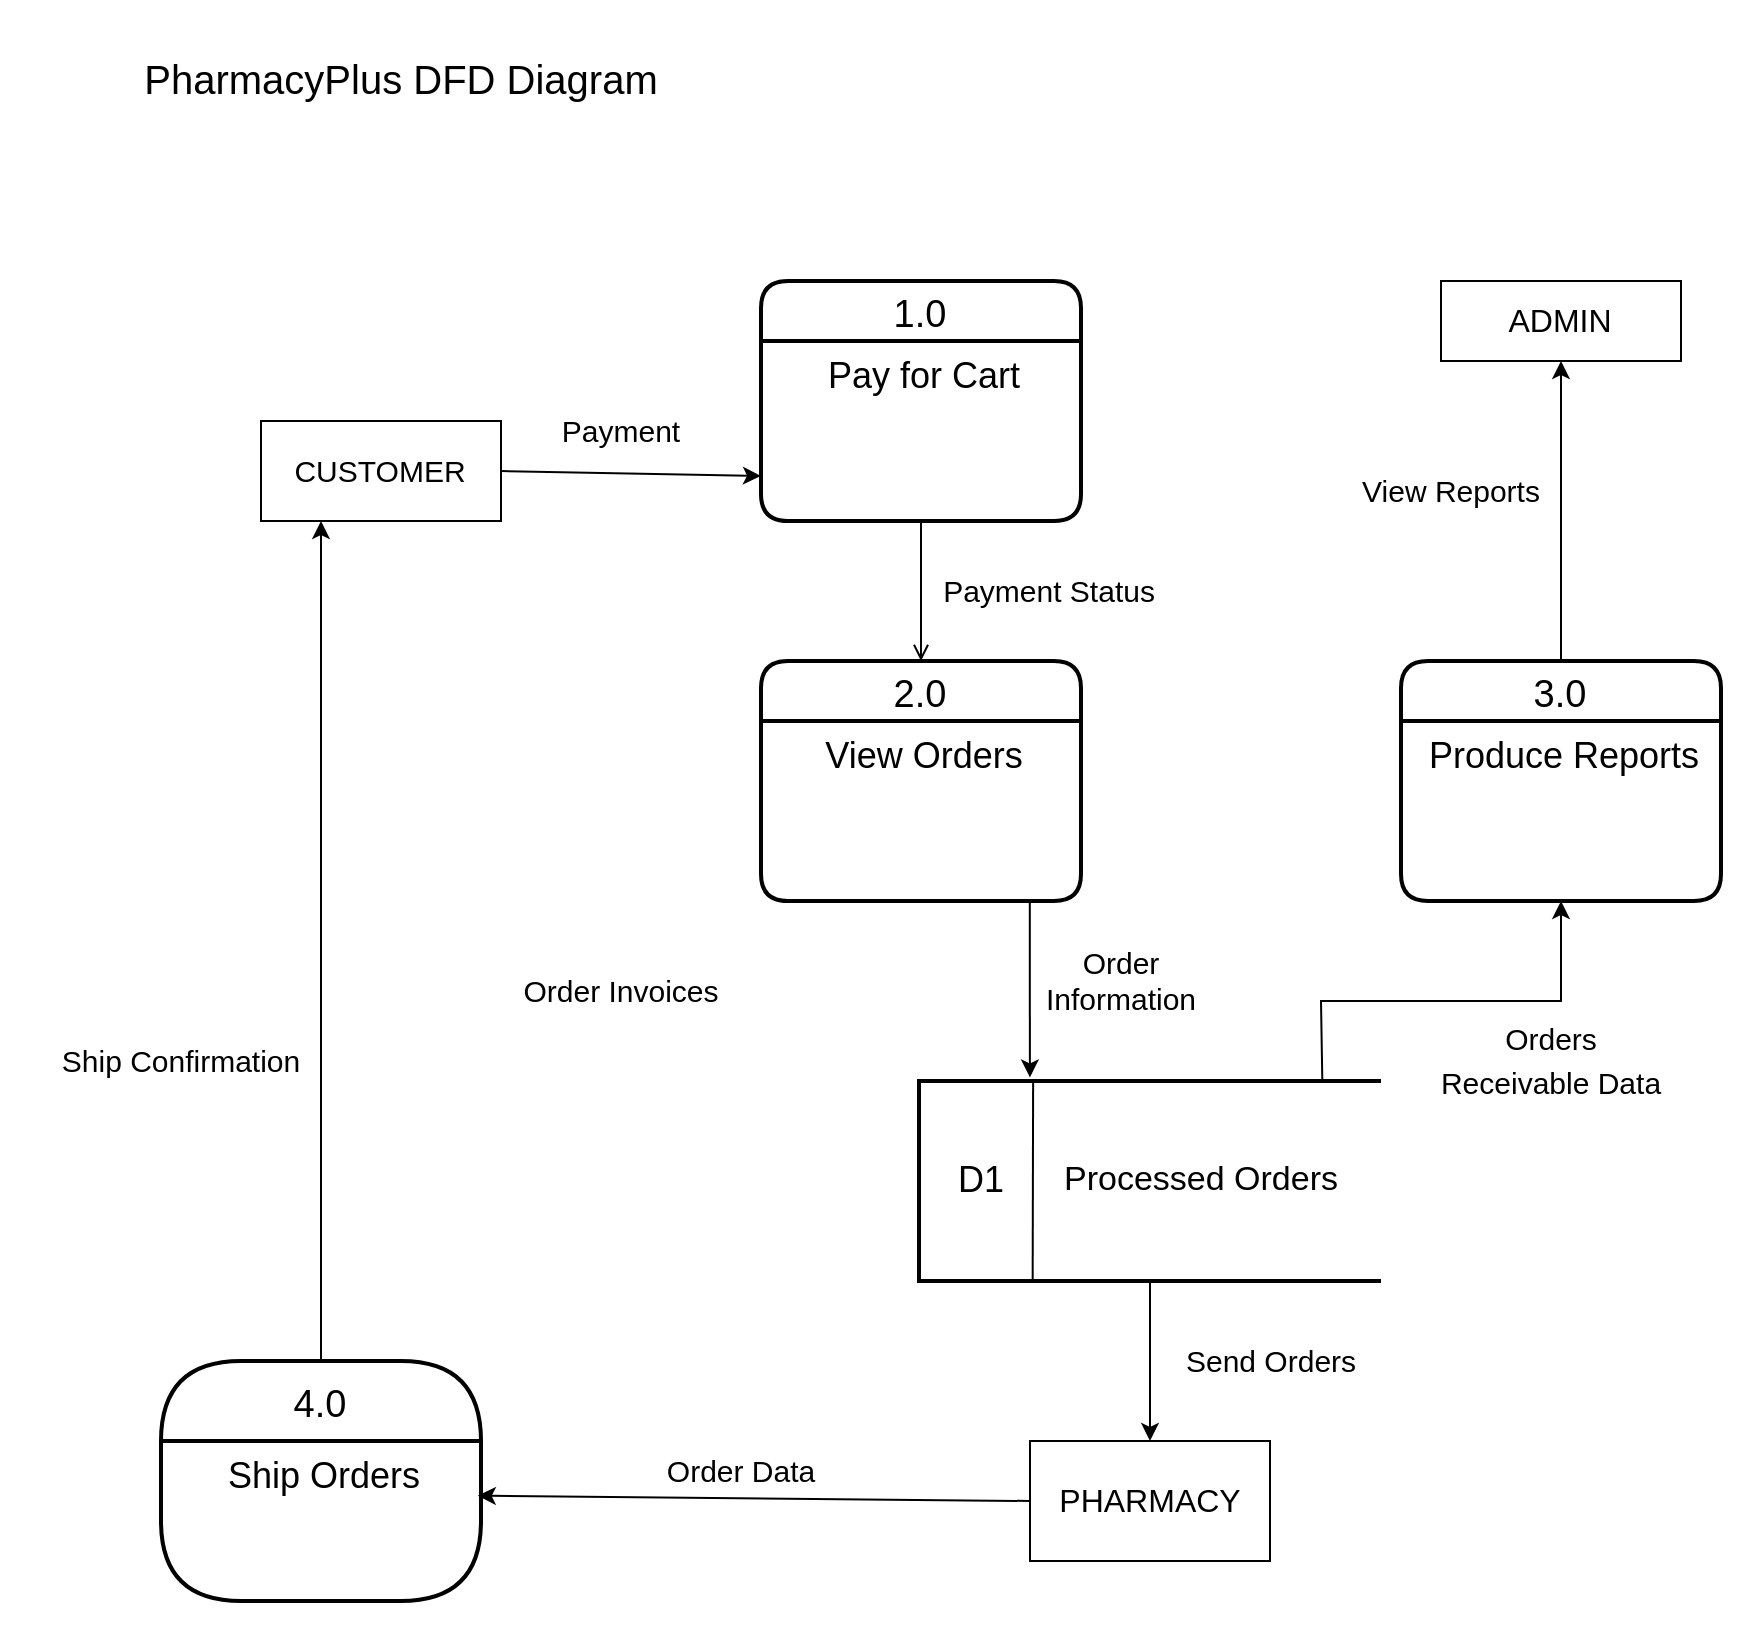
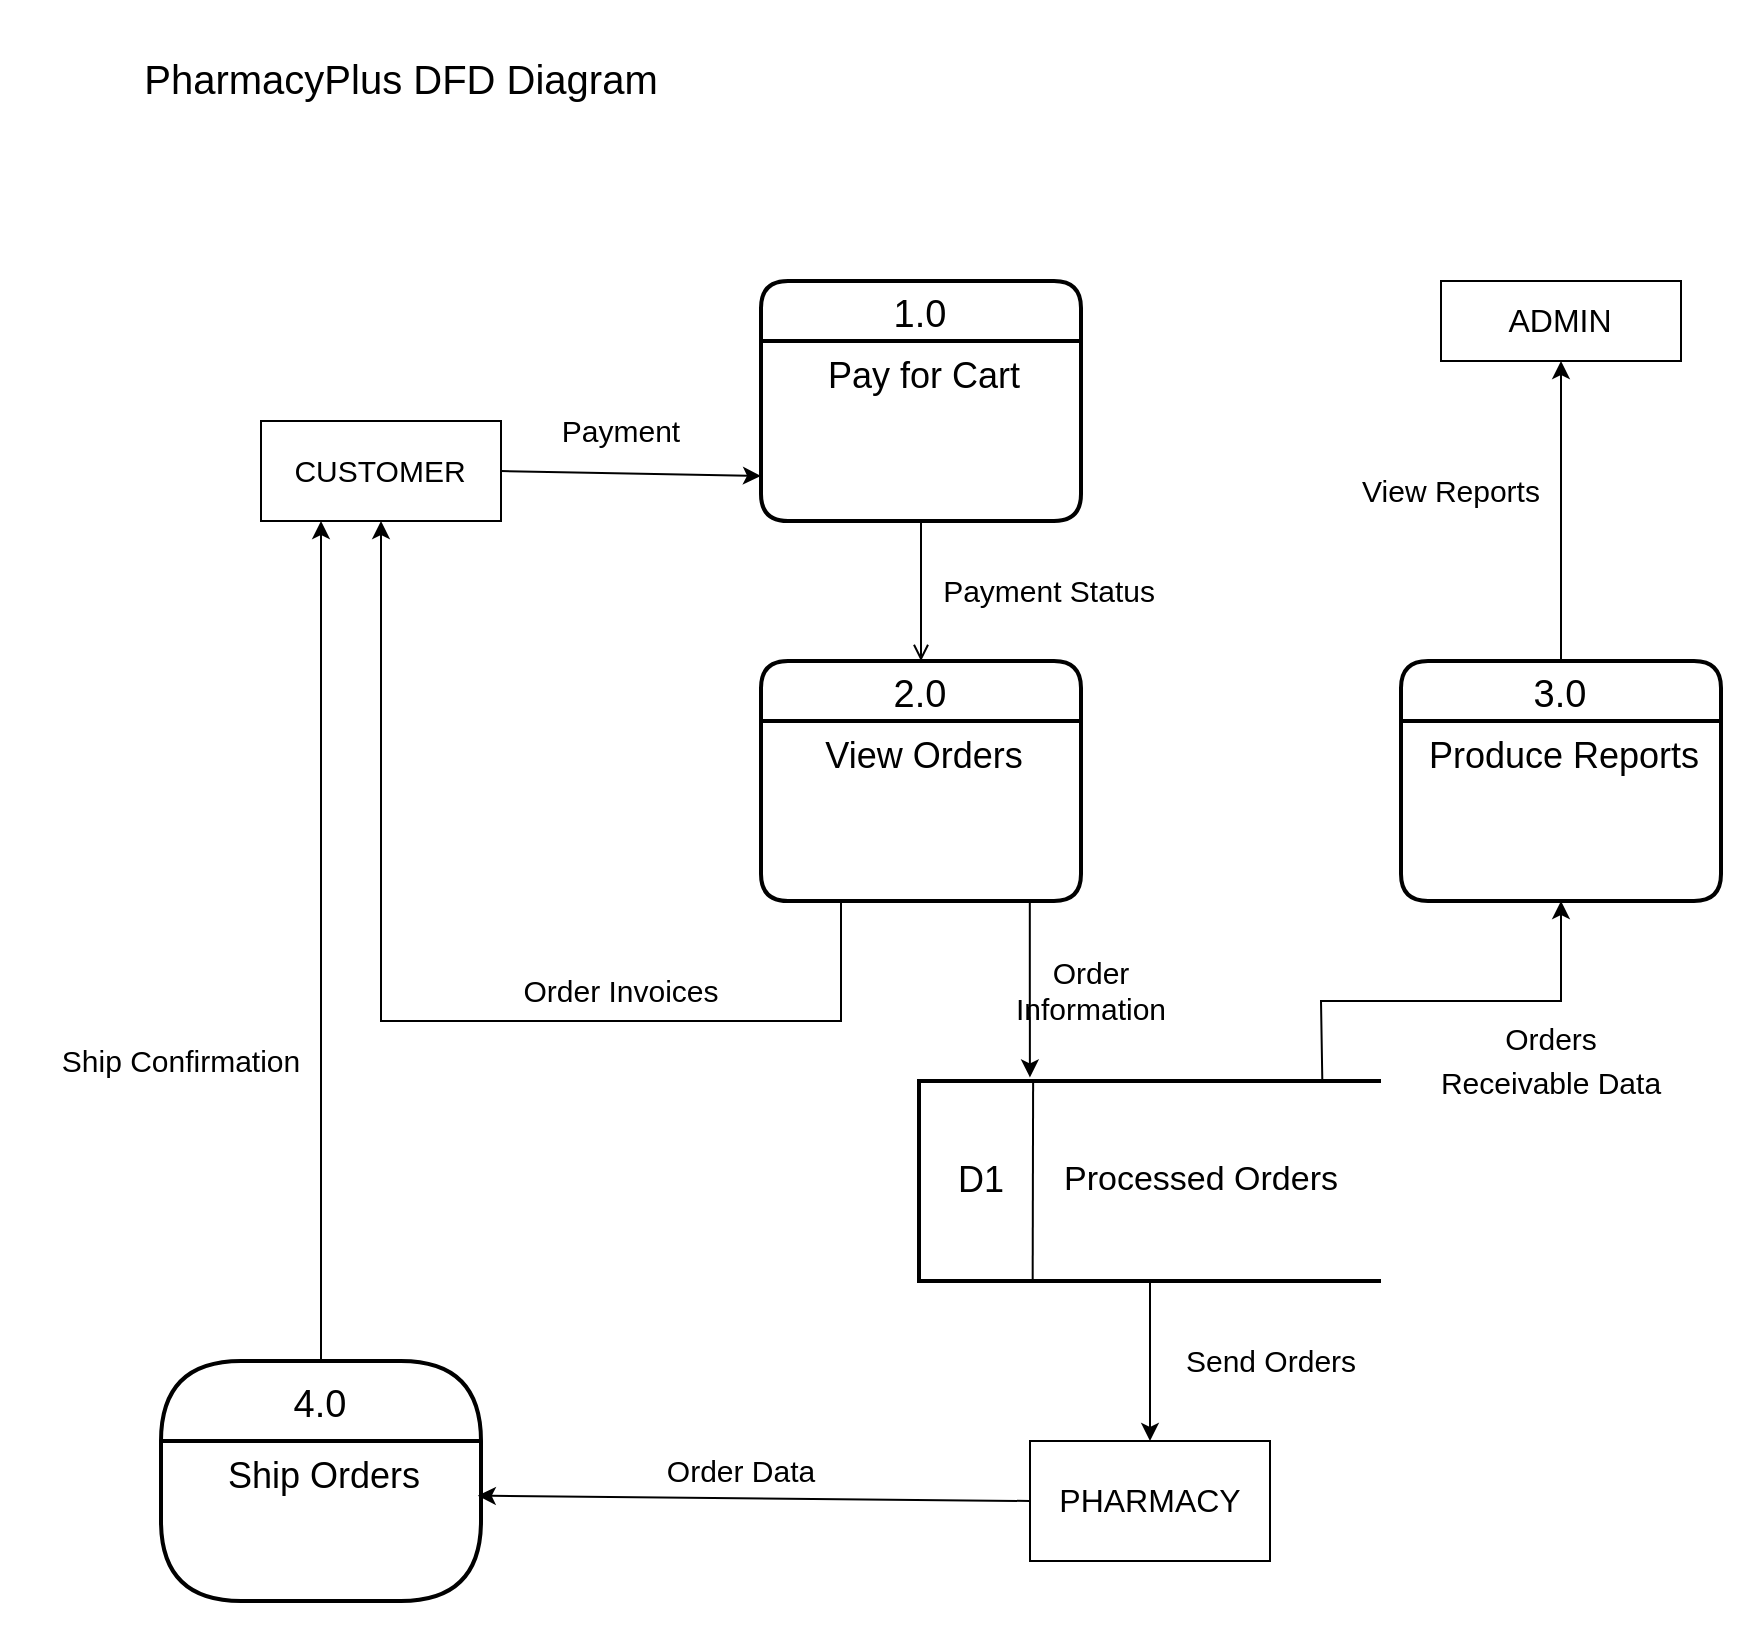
  <mxCell id="0" />
  <mxCell id="1" parent="0" />
  <mxCell id="2" value="&lt;font style=&quot;font-size: 15px;&quot;&gt;CUSTOMER&lt;/font&gt;" style="rounded=0;whiteSpace=wrap;html=1;" vertex="1" parent="1"><mxGeometry x="130" y="210" width="120" height="50" as="geometry" /></mxCell>
  <mxCell id="3" value="2.0" style="swimlane;childLayout=stackLayout;horizontal=1;startSize=30;horizontalStack=0;rounded=1;fontSize=19;fontStyle=0;strokeWidth=2;resizeParent=0;resizeLast=1;shadow=0;dashed=0;align=center;" vertex="1" parent="1"><mxGeometry x="380" y="330" width="160" height="120" as="geometry" /></mxCell>
  <mxCell id="4" value="View Orders" style="align=center;strokeColor=none;fillColor=none;spacingLeft=4;fontSize=18;verticalAlign=top;resizable=0;rotatable=0;part=1;" vertex="1" parent="3"><mxGeometry y="30" width="160" height="90" as="geometry" /></mxCell>
+ <mxCell id="5" value="" style="endArrow=classic;html=1;rounded=0;exitX=0.25;exitY=1;exitDx=0;exitDy=0;entryX=0.5;entryY=1;entryDx=0;entryDy=0;" edge="1" parent="1" source="4" target="2"><mxGeometry width="50" height="50" relative="1" as="geometry"><mxPoint x="460" y="440" as="sourcePoint" /><mxPoint x="510" y="390" as="targetPoint" /><Array as="points"><mxPoint x="420" y="510" /><mxPoint x="190" y="510" /></Array></mxGeometry></mxCell>
  <mxCell id="6" value="&lt;font style=&quot;font-size: 15px;&quot;&gt;Payment&lt;/font&gt;" style="text;html=1;align=center;verticalAlign=middle;resizable=0;points=[];autosize=1;strokeColor=none;fillColor=none;" vertex="1" parent="1"><mxGeometry x="270" y="200" width="80" height="30" as="geometry" /></mxCell>
  <mxCell id="7" value="&lt;font style=&quot;font-size: 15px;&quot;&gt;Order Invoices&lt;/font&gt;" style="text;html=1;align=center;verticalAlign=middle;resizable=0;points=[];autosize=1;strokeColor=none;fillColor=none;" vertex="1" parent="1"><mxGeometry x="250" y="480" width="120" height="30" as="geometry" /></mxCell>
  <mxCell id="8" value="&lt;font style=&quot;font-size: 16px;&quot;&gt;ADMIN&lt;/font&gt;" style="rounded=0;whiteSpace=wrap;html=1;" vertex="1" parent="1"><mxGeometry x="720" y="140" width="120" height="40" as="geometry" /></mxCell>
  <mxCell id="9" value="" style="endArrow=classic;html=1;rounded=0;exitX=0.84;exitY=1;exitDx=0;exitDy=0;entryX=0.24;entryY=-0.018;entryDx=0;entryDy=0;entryPerimeter=0;exitPerimeter=0;" edge="1" parent="1" source="4" target="10"><mxGeometry width="50" height="50" relative="1" as="geometry"><mxPoint x="440" y="400" as="sourcePoint" /><mxPoint x="473.2" y="500" as="targetPoint" /></mxGeometry></mxCell>
  <mxCell id="10" value="" style="strokeWidth=2;html=1;shape=mxgraph.flowchart.annotation_1;align=left;pointerEvents=1;" vertex="1" parent="1"><mxGeometry x="459" y="540" width="231" height="100" as="geometry" /></mxCell>
  <mxCell id="11" value="" style="endArrow=none;html=1;rounded=0;exitX=0.246;exitY=1.007;exitDx=0;exitDy=0;exitPerimeter=0;entryX=0.247;entryY=0;entryDx=0;entryDy=0;entryPerimeter=0;" edge="1" parent="1" source="10" target="10"><mxGeometry width="50" height="50" relative="1" as="geometry"><mxPoint x="440" y="460" as="sourcePoint" /><mxPoint x="490" y="410" as="targetPoint" /></mxGeometry></mxCell>
  <mxCell id="12" value="&lt;font style=&quot;font-size: 18px;&quot;&gt;D1&lt;/font&gt;" style="text;html=1;align=center;verticalAlign=middle;resizable=0;points=[];autosize=1;strokeColor=none;fillColor=none;" vertex="1" parent="1"><mxGeometry x="465" y="570" width="50" height="40" as="geometry" /></mxCell>
- <mxCell id="13" value="&lt;font style=&quot;font-size: 15px;&quot;&gt;Order &lt;br&gt;Information&lt;/font&gt;" style="text;html=1;align=center;verticalAlign=middle;resizable=0;points=[];autosize=1;strokeColor=none;fillColor=none;" vertex="1" parent="1"><mxGeometry x="510" y="465" width="100" height="50" as="geometry" /></mxCell>
+ <mxCell id="13" value="&lt;font style=&quot;font-size: 15px;&quot;&gt;Order &lt;br&gt;Information&lt;/font&gt;" style="text;html=1;align=center;verticalAlign=middle;resizable=0;points=[];autosize=1;strokeColor=none;fillColor=none;" vertex="1" parent="1"><mxGeometry x="495" y="470" width="100" height="50" as="geometry" /></mxCell>
  <mxCell id="14" value="&lt;font style=&quot;font-size: 17px;&quot;&gt;Processed Orders&lt;/font&gt;" style="text;html=1;align=center;verticalAlign=middle;resizable=0;points=[];autosize=1;strokeColor=none;fillColor=none;" vertex="1" parent="1"><mxGeometry x="520" y="575" width="160" height="30" as="geometry" /></mxCell>
  <mxCell id="15" value="3.0" style="swimlane;childLayout=stackLayout;horizontal=1;startSize=30;horizontalStack=0;rounded=1;fontSize=19;fontStyle=0;strokeWidth=2;resizeParent=0;resizeLast=1;shadow=0;dashed=0;align=center;" vertex="1" parent="1"><mxGeometry x="700" y="330" width="160" height="120" as="geometry" /></mxCell>
  <mxCell id="16" value="Produce Reports" style="align=center;strokeColor=none;fillColor=none;spacingLeft=4;fontSize=18;verticalAlign=top;resizable=0;rotatable=0;part=1;" vertex="1" parent="15"><mxGeometry y="30" width="160" height="90" as="geometry" /></mxCell>
  <mxCell id="17" value="" style="endArrow=classic;html=1;rounded=0;exitX=0.873;exitY=-0.003;exitDx=0;exitDy=0;exitPerimeter=0;entryX=0.5;entryY=1;entryDx=0;entryDy=0;" edge="1" parent="1" source="10" target="16"><mxGeometry width="50" height="50" relative="1" as="geometry"><mxPoint x="520" y="450" as="sourcePoint" /><mxPoint x="570" y="400" as="targetPoint" /><Array as="points"><mxPoint x="660" y="500" /><mxPoint x="780" y="500" /></Array></mxGeometry></mxCell>
  <mxCell id="18" value="" style="endArrow=classic;html=1;rounded=0;exitX=0.5;exitY=0;exitDx=0;exitDy=0;entryX=0.5;entryY=1;entryDx=0;entryDy=0;" edge="1" parent="1" source="15" target="8"><mxGeometry width="50" height="50" relative="1" as="geometry"><mxPoint x="460" y="370" as="sourcePoint" /><mxPoint x="510" y="320" as="targetPoint" /></mxGeometry></mxCell>
  <mxCell id="19" value="&lt;font style=&quot;font-size: 15px;&quot;&gt;View Reports&lt;/font&gt;" style="text;html=1;align=center;verticalAlign=middle;resizable=0;points=[];autosize=1;strokeColor=none;fillColor=none;" vertex="1" parent="1"><mxGeometry x="670" y="230" width="110" height="30" as="geometry" /></mxCell>
  <mxCell id="20" value="&lt;font style=&quot;font-size: 16px;&quot;&gt;PHARMACY&lt;/font&gt;" style="rounded=0;whiteSpace=wrap;html=1;" vertex="1" parent="1"><mxGeometry x="514.5" y="720" width="120" height="60" as="geometry" /></mxCell>
  <mxCell id="21" value="" style="endArrow=classic;html=1;rounded=0;exitX=0.5;exitY=1;exitDx=0;exitDy=0;exitPerimeter=0;entryX=0.5;entryY=0;entryDx=0;entryDy=0;" edge="1" parent="1" source="10" target="20"><mxGeometry width="50" height="50" relative="1" as="geometry"><mxPoint x="350" y="700" as="sourcePoint" /><mxPoint x="400" y="650" as="targetPoint" /></mxGeometry></mxCell>
  <mxCell id="22" value="4.0" style="swimlane;childLayout=stackLayout;horizontal=1;startSize=40;horizontalStack=0;rounded=1;fontSize=19;fontStyle=0;strokeWidth=2;resizeParent=0;resizeLast=1;shadow=0;dashed=0;align=center;fillColor=#FFFFFF;arcSize=50;" vertex="1" parent="1"><mxGeometry x="80" y="680" width="160" height="120" as="geometry" /></mxCell>
  <mxCell id="23" value="Ship Orders" style="align=center;strokeColor=none;fillColor=none;spacingLeft=4;fontSize=18;verticalAlign=top;resizable=0;rotatable=0;part=1;" vertex="1" parent="22"><mxGeometry y="40" width="160" height="80" as="geometry" /></mxCell>
  <mxCell id="24" value="" style="endArrow=classic;html=1;rounded=0;exitX=0;exitY=0.5;exitDx=0;exitDy=0;entryX=0.99;entryY=0.342;entryDx=0;entryDy=0;entryPerimeter=0;" edge="1" parent="1" source="20" target="23"><mxGeometry width="50" height="50" relative="1" as="geometry"><mxPoint x="300" y="740" as="sourcePoint" /><mxPoint x="320" y="730" as="targetPoint" /></mxGeometry></mxCell>
  <mxCell id="25" value="" style="endArrow=classic;html=1;rounded=0;exitX=0.5;exitY=0;exitDx=0;exitDy=0;entryX=0.25;entryY=1;entryDx=0;entryDy=0;" edge="1" parent="1" source="22" target="2"><mxGeometry width="50" height="50" relative="1" as="geometry"><mxPoint x="170" y="620" as="sourcePoint" /><mxPoint x="220" y="570" as="targetPoint" /></mxGeometry></mxCell>
  <mxCell id="26" value="&lt;font style=&quot;font-size: 15px;&quot;&gt;Send Orders&lt;/font&gt;" style="text;html=1;align=center;verticalAlign=middle;resizable=0;points=[];autosize=1;strokeColor=none;fillColor=none;" vertex="1" parent="1"><mxGeometry x="580" y="665" width="110" height="30" as="geometry" /></mxCell>
  <mxCell id="27" value="&lt;font style=&quot;font-size: 15px;&quot;&gt;Order Data&lt;/font&gt;" style="text;html=1;align=center;verticalAlign=middle;resizable=0;points=[];autosize=1;strokeColor=none;fillColor=none;" vertex="1" parent="1"><mxGeometry x="320" y="720" width="100" height="30" as="geometry" /></mxCell>
  <mxCell id="28" value="&lt;font style=&quot;font-size: 15px;&quot;&gt;Ship Confirmation&lt;/font&gt;" style="text;html=1;align=center;verticalAlign=middle;resizable=0;points=[];autosize=1;strokeColor=none;fillColor=none;" vertex="1" parent="1"><mxGeometry x="20" y="515" width="140" height="30" as="geometry" /></mxCell>
  <mxCell id="29" value="1.0" style="swimlane;childLayout=stackLayout;horizontal=1;startSize=30;horizontalStack=0;rounded=1;fontSize=19;fontStyle=0;strokeWidth=2;resizeParent=0;resizeLast=1;shadow=0;dashed=0;align=center;" vertex="1" parent="1"><mxGeometry x="380" y="140" width="160" height="120" as="geometry" /></mxCell>
  <mxCell id="30" value="Pay for Cart" style="align=center;strokeColor=none;fillColor=none;spacingLeft=4;fontSize=18;verticalAlign=top;resizable=0;rotatable=0;part=1;" vertex="1" parent="29"><mxGeometry y="30" width="160" height="90" as="geometry" /></mxCell>
  <mxCell id="31" value="" style="endArrow=open;html=1;rounded=0;exitX=0.5;exitY=1;exitDx=0;exitDy=0;entryX=0.5;entryY=0;entryDx=0;entryDy=0;" edge="1" parent="1" source="30" target="3"><mxGeometry width="50" height="50" relative="1" as="geometry"><mxPoint x="460" y="310" as="sourcePoint" /><mxPoint x="520" y="260" as="targetPoint" /></mxGeometry></mxCell>
  <mxCell id="32" value="&lt;font style=&quot;font-size: 15px;&quot;&gt;Payment Status&lt;/font&gt;" style="text;html=1;align=center;verticalAlign=middle;resizable=0;points=[];autosize=1;strokeColor=none;fillColor=none;" vertex="1" parent="1"><mxGeometry x="459" y="280" width="130" height="30" as="geometry" /></mxCell>
  <mxCell id="33" value="" style="endArrow=classic;html=1;rounded=0;fontSize=15;exitX=1;exitY=0.5;exitDx=0;exitDy=0;entryX=0;entryY=0.75;entryDx=0;entryDy=0;" edge="1" parent="1" source="2" target="30"><mxGeometry width="50" height="50" relative="1" as="geometry"><mxPoint x="400" y="340" as="sourcePoint" /><mxPoint x="450" y="290" as="targetPoint" /></mxGeometry></mxCell>
  <mxCell id="34" value="&lt;font style=&quot;font-size: 15px;&quot;&gt;Orders &lt;br&gt;Receivable Data&lt;/font&gt;" style="text;html=1;align=center;verticalAlign=middle;resizable=0;points=[];autosize=1;strokeColor=none;fillColor=none;fontSize=18;" vertex="1" parent="1"><mxGeometry x="710" y="500" width="130" height="60" as="geometry" /></mxCell>
  <mxCell id="35" value="&lt;span style=&quot;font-size: 20px;&quot;&gt;PharmacyPlus DFD Diagram&lt;/span&gt;" style="text;html=1;align=center;verticalAlign=middle;resizable=0;points=[];autosize=1;strokeColor=none;fillColor=none;fontSize=17;" vertex="1" parent="1"><mxGeometry x="60" y="20" width="280" height="40" as="geometry" /></mxCell>
